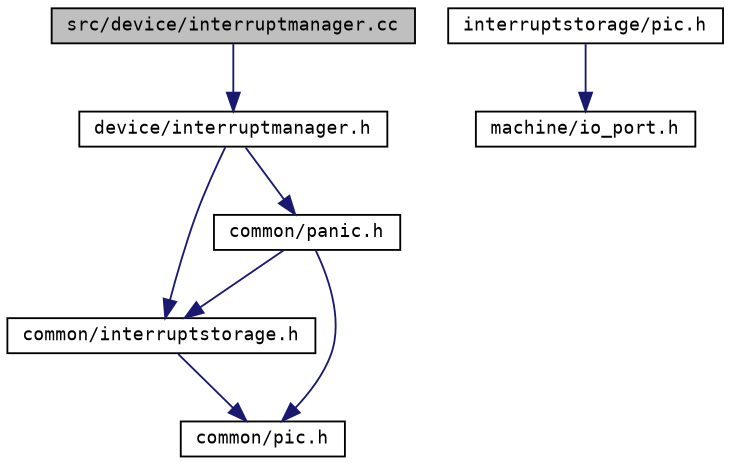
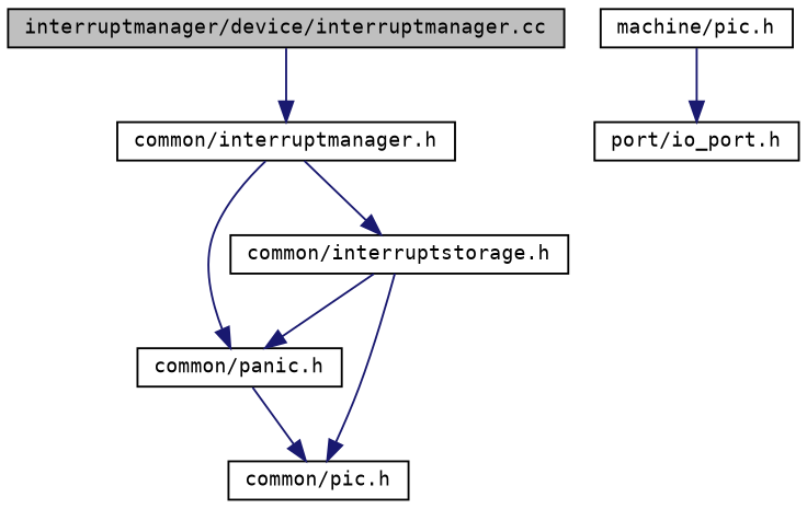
  digraph {
    fontname="DejaVu Sans Mono"
    node [color=black fontname="DejaVu Sans Mono" fontsize=10 shape=record]
    edge [color=midnightblue fontname="DejaVu Sans Mono" fontsize=10 labelfontname=Helvetica labelfontsize=10 style=solid]
-   n1 [fillcolor=grey75 fontcolor=black height=0.2 label="src/device/interruptmanager.cc" style=filled width=0.4]
-   n2 [height=0.2 label="device/interruptmanager.h" width=0.4]
+   n1 [fillcolor=grey75 fontcolor=black height=0.2 label="interruptmanager/device/interruptmanager.cc" style=filled width=0.4]
+   n2 [height=0.2 label="common/interruptmanager.h" width=0.4]
    n3 [height=0.2 label="common/interruptstorage.h" width=0.4]
    n4 [height=0.2 label="common/panic.h" width=0.4]
    n5 [height=0.2 label="common/pic.h" width=0.4]
-   n6 [height=0.2 label="interruptstorage/pic.h" width=0.4]
-   n7 [height=0.2 label="machine/io_port.h" width=0.4]
+   n6 [height=0.2 label="machine/pic.h" width=0.4]
+   n7 [height=0.2 label="port/io_port.h" width=0.4]
    n1 -> n2
    n2 -> n3
    n2 -> n4
-   n4 -> n3
+   n3 -> n4
    n3 -> n5
    n4 -> n5
    n6 -> n7
  }
